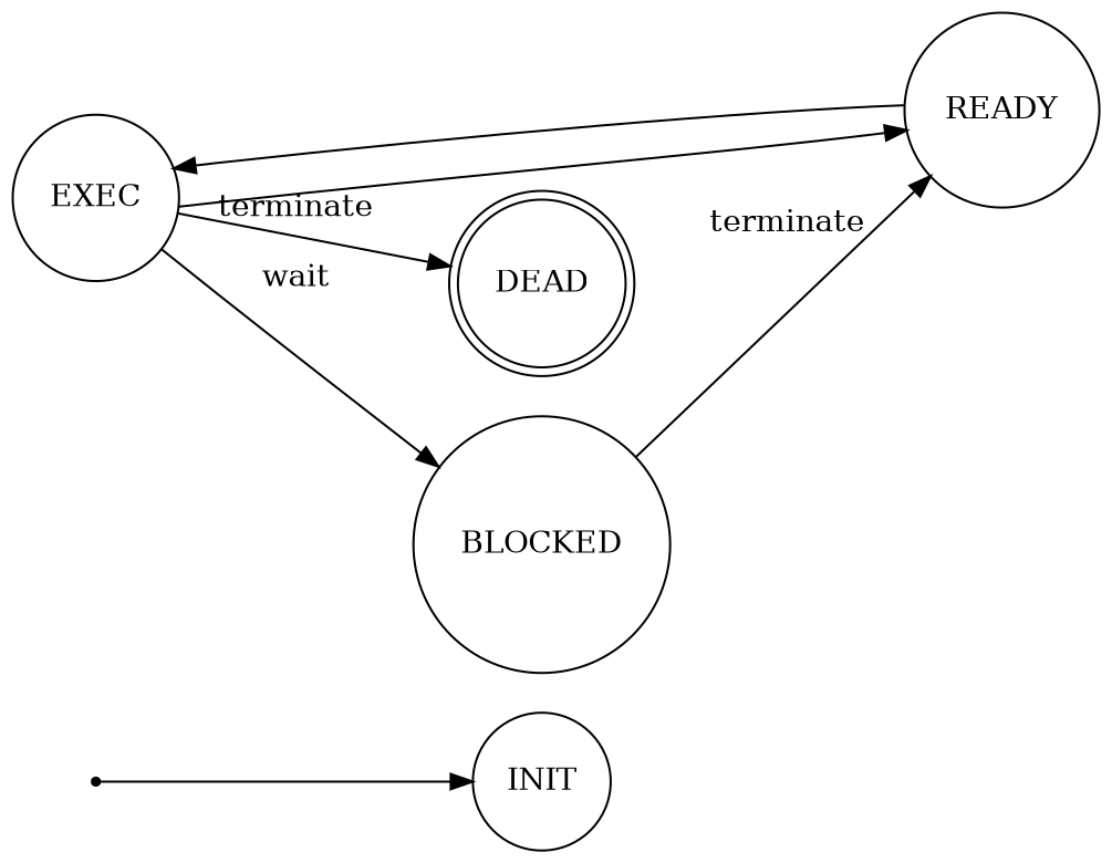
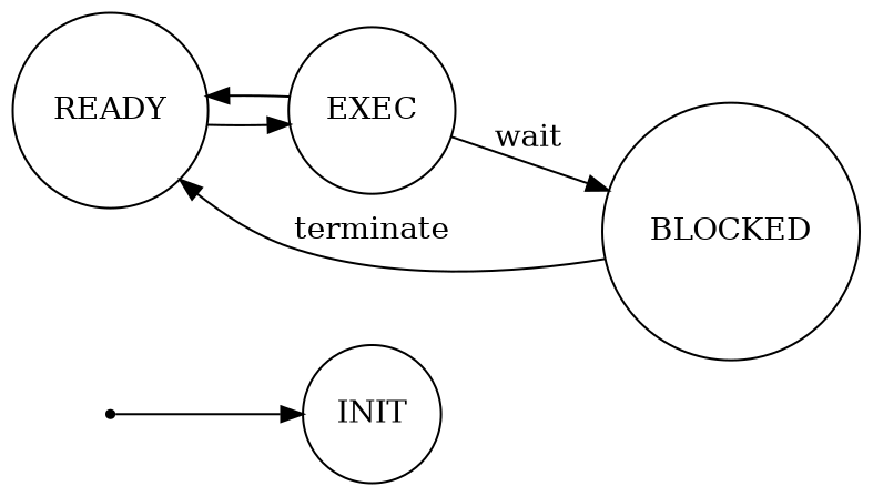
  digraph {
    rankdir=LR
    node [shape=circle]
    qi [shape=point]
    INIT
-   DEAD [shape=doublecircle]
    READY
    EXEC
    BLOCKED
    qi -> INIT
    READY -> EXEC
-   EXEC -> DEAD [label=terminate]
    EXEC -> READY
    EXEC -> BLOCKED [label=wait]
    BLOCKED -> READY [label=terminate]
  }
